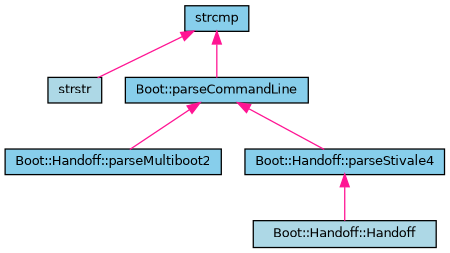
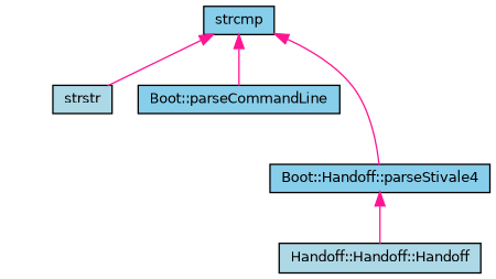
  digraph {
    rankdir=TB
    node [color=black fillcolor=skyblue fontname=Helvetica fontsize=10 shape=record style=filled]
    edge [color=deeppink dir=back fontname=Helvetica fontsize=10 labelfontname=Helvetica labelfontsize=10 style=solid]
    n1 [fontcolor=black height=0.2 label=strcmp width=0.4]
    n2 [fillcolor=lightblue height=0.2 label=strstr width=0.4]
    n3 [height=0.2 label="Boot::parseCommandLine" width=0.4]
-   n4 [height=0.2 label="Boot::Handoff::parseMultiboot2" width=0.4]
    n5 [height=0.2 label="Boot::Handoff::parseStivale4" width=0.4]
-   n6 [fillcolor=lightblue height=0.2 label="Boot::Handoff::Handoff" width=0.4]
+   n6 [fillcolor=lightblue height=0.2 label="Handoff::Handoff::Handoff" width=0.4]
    n1 -> n2
    n1 -> n3
-   n3 -> n4
-   n3 -> n5
+   n1 -> n5
    n5 -> n6
  }
